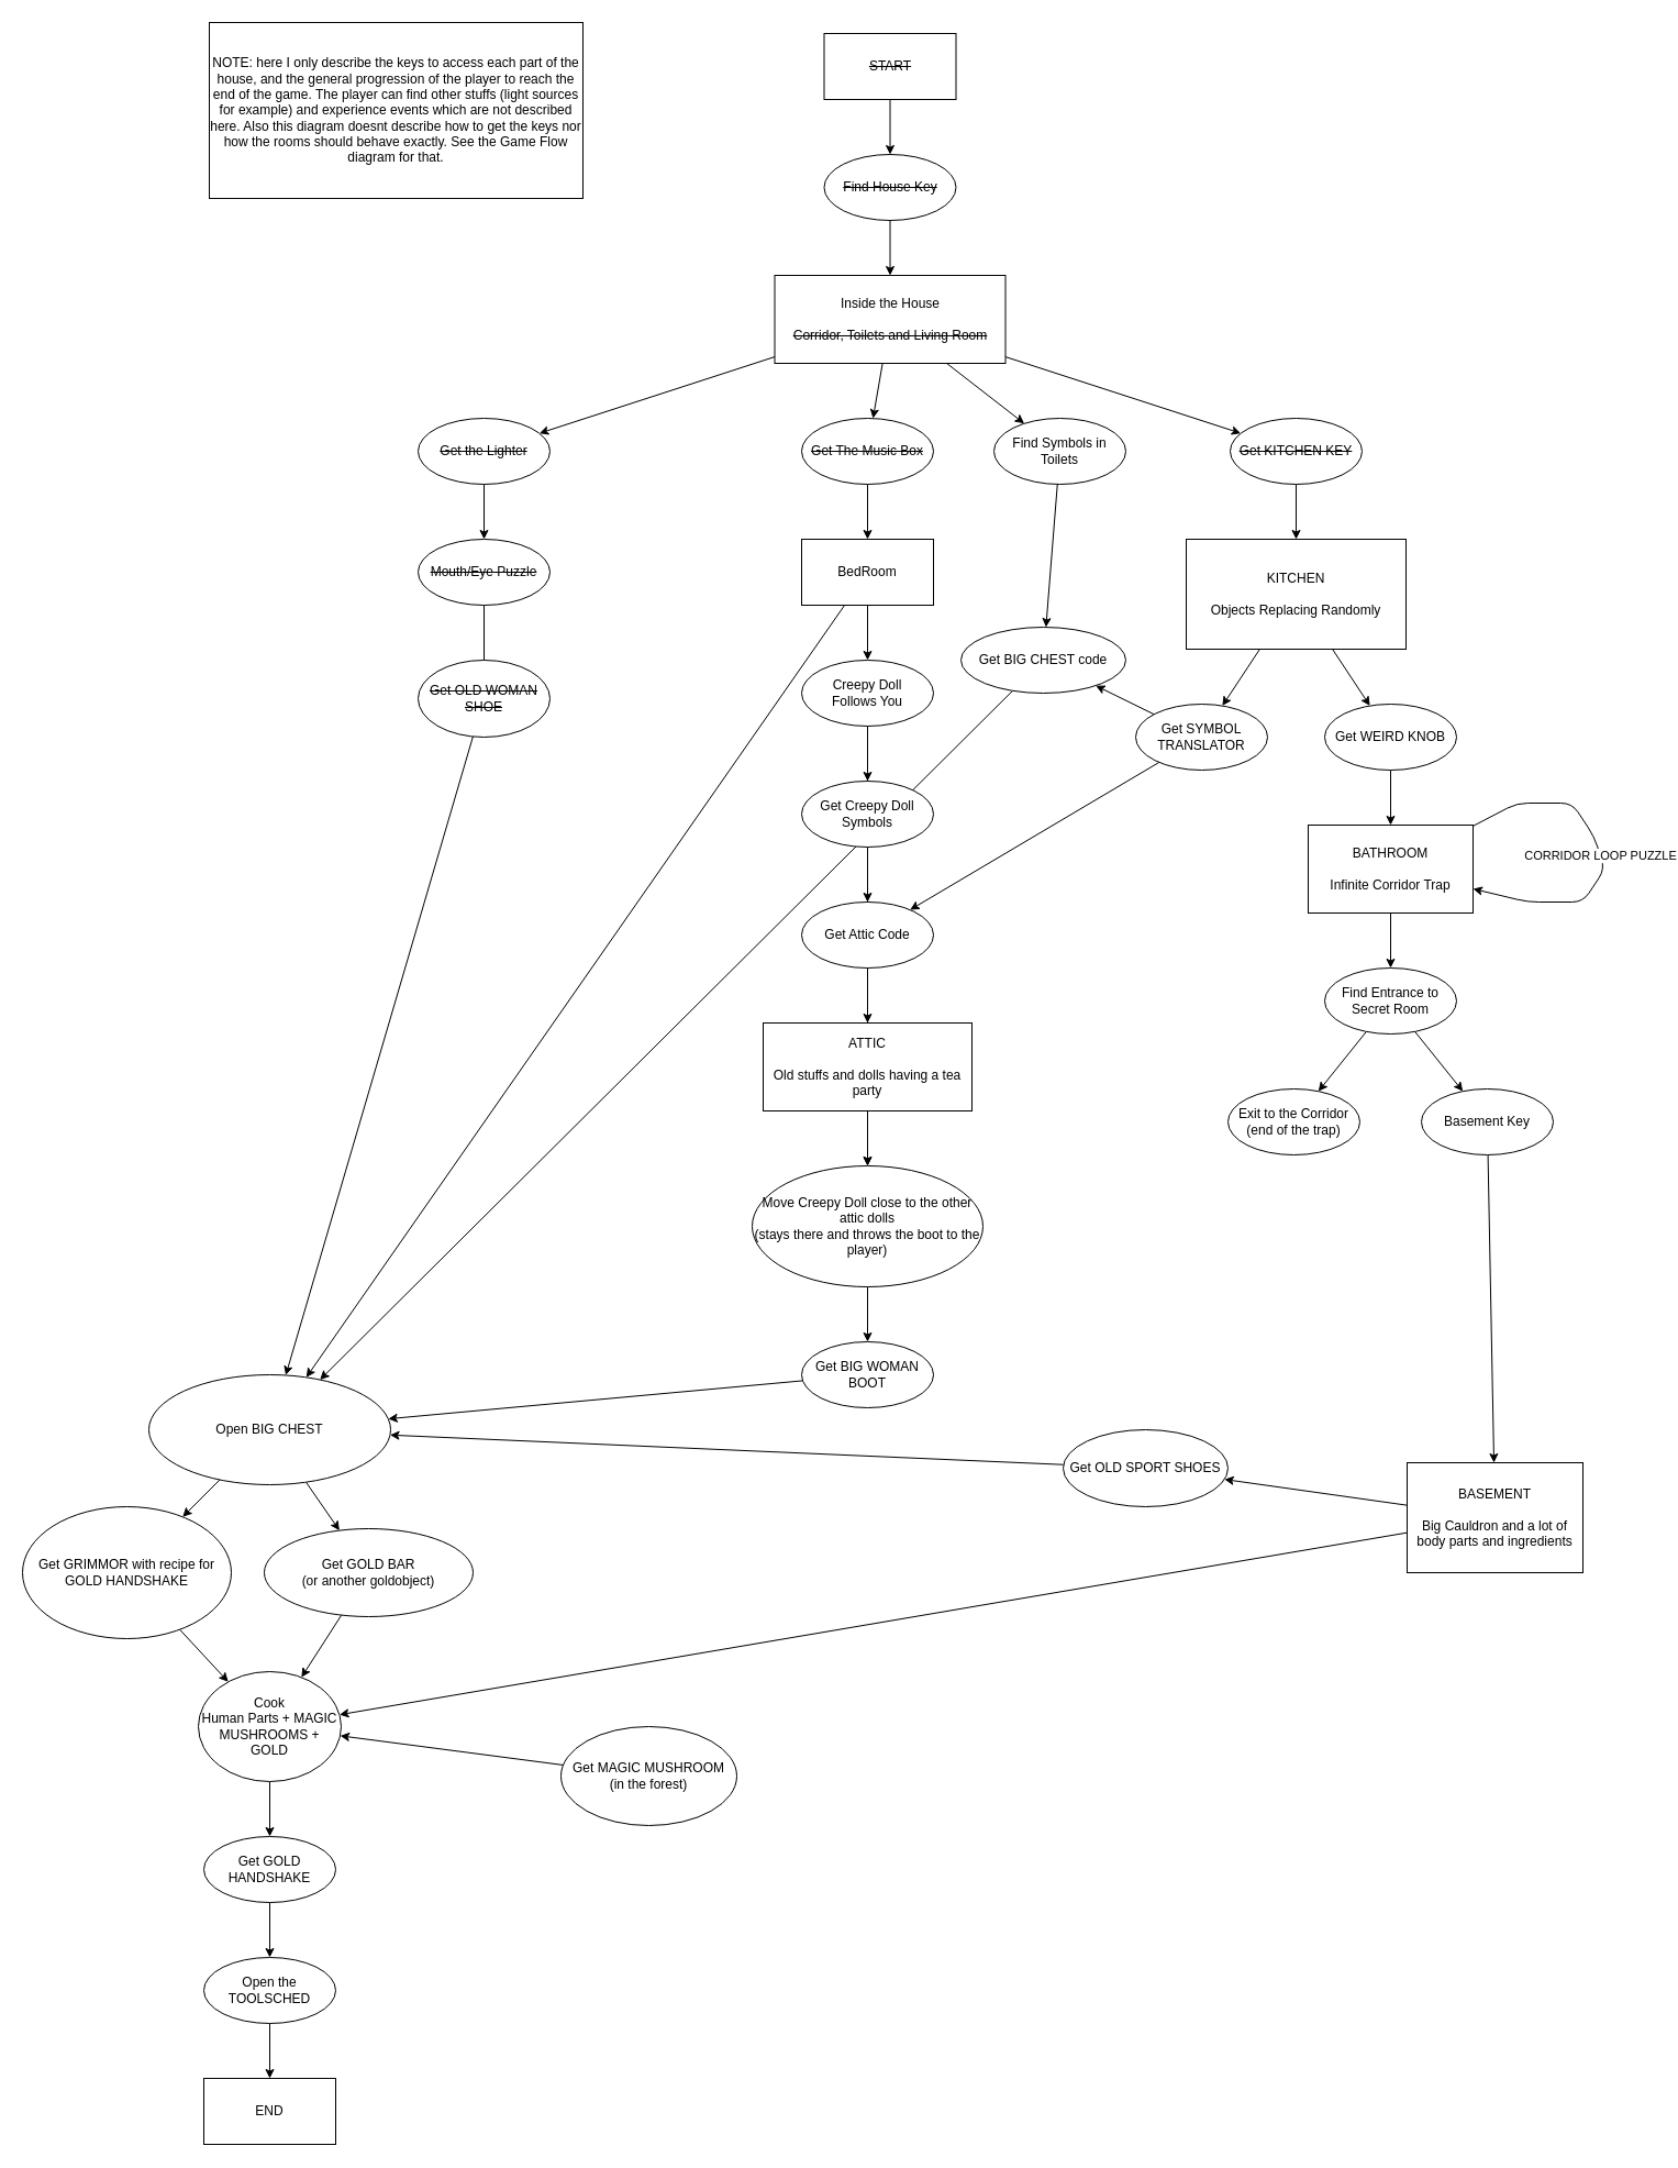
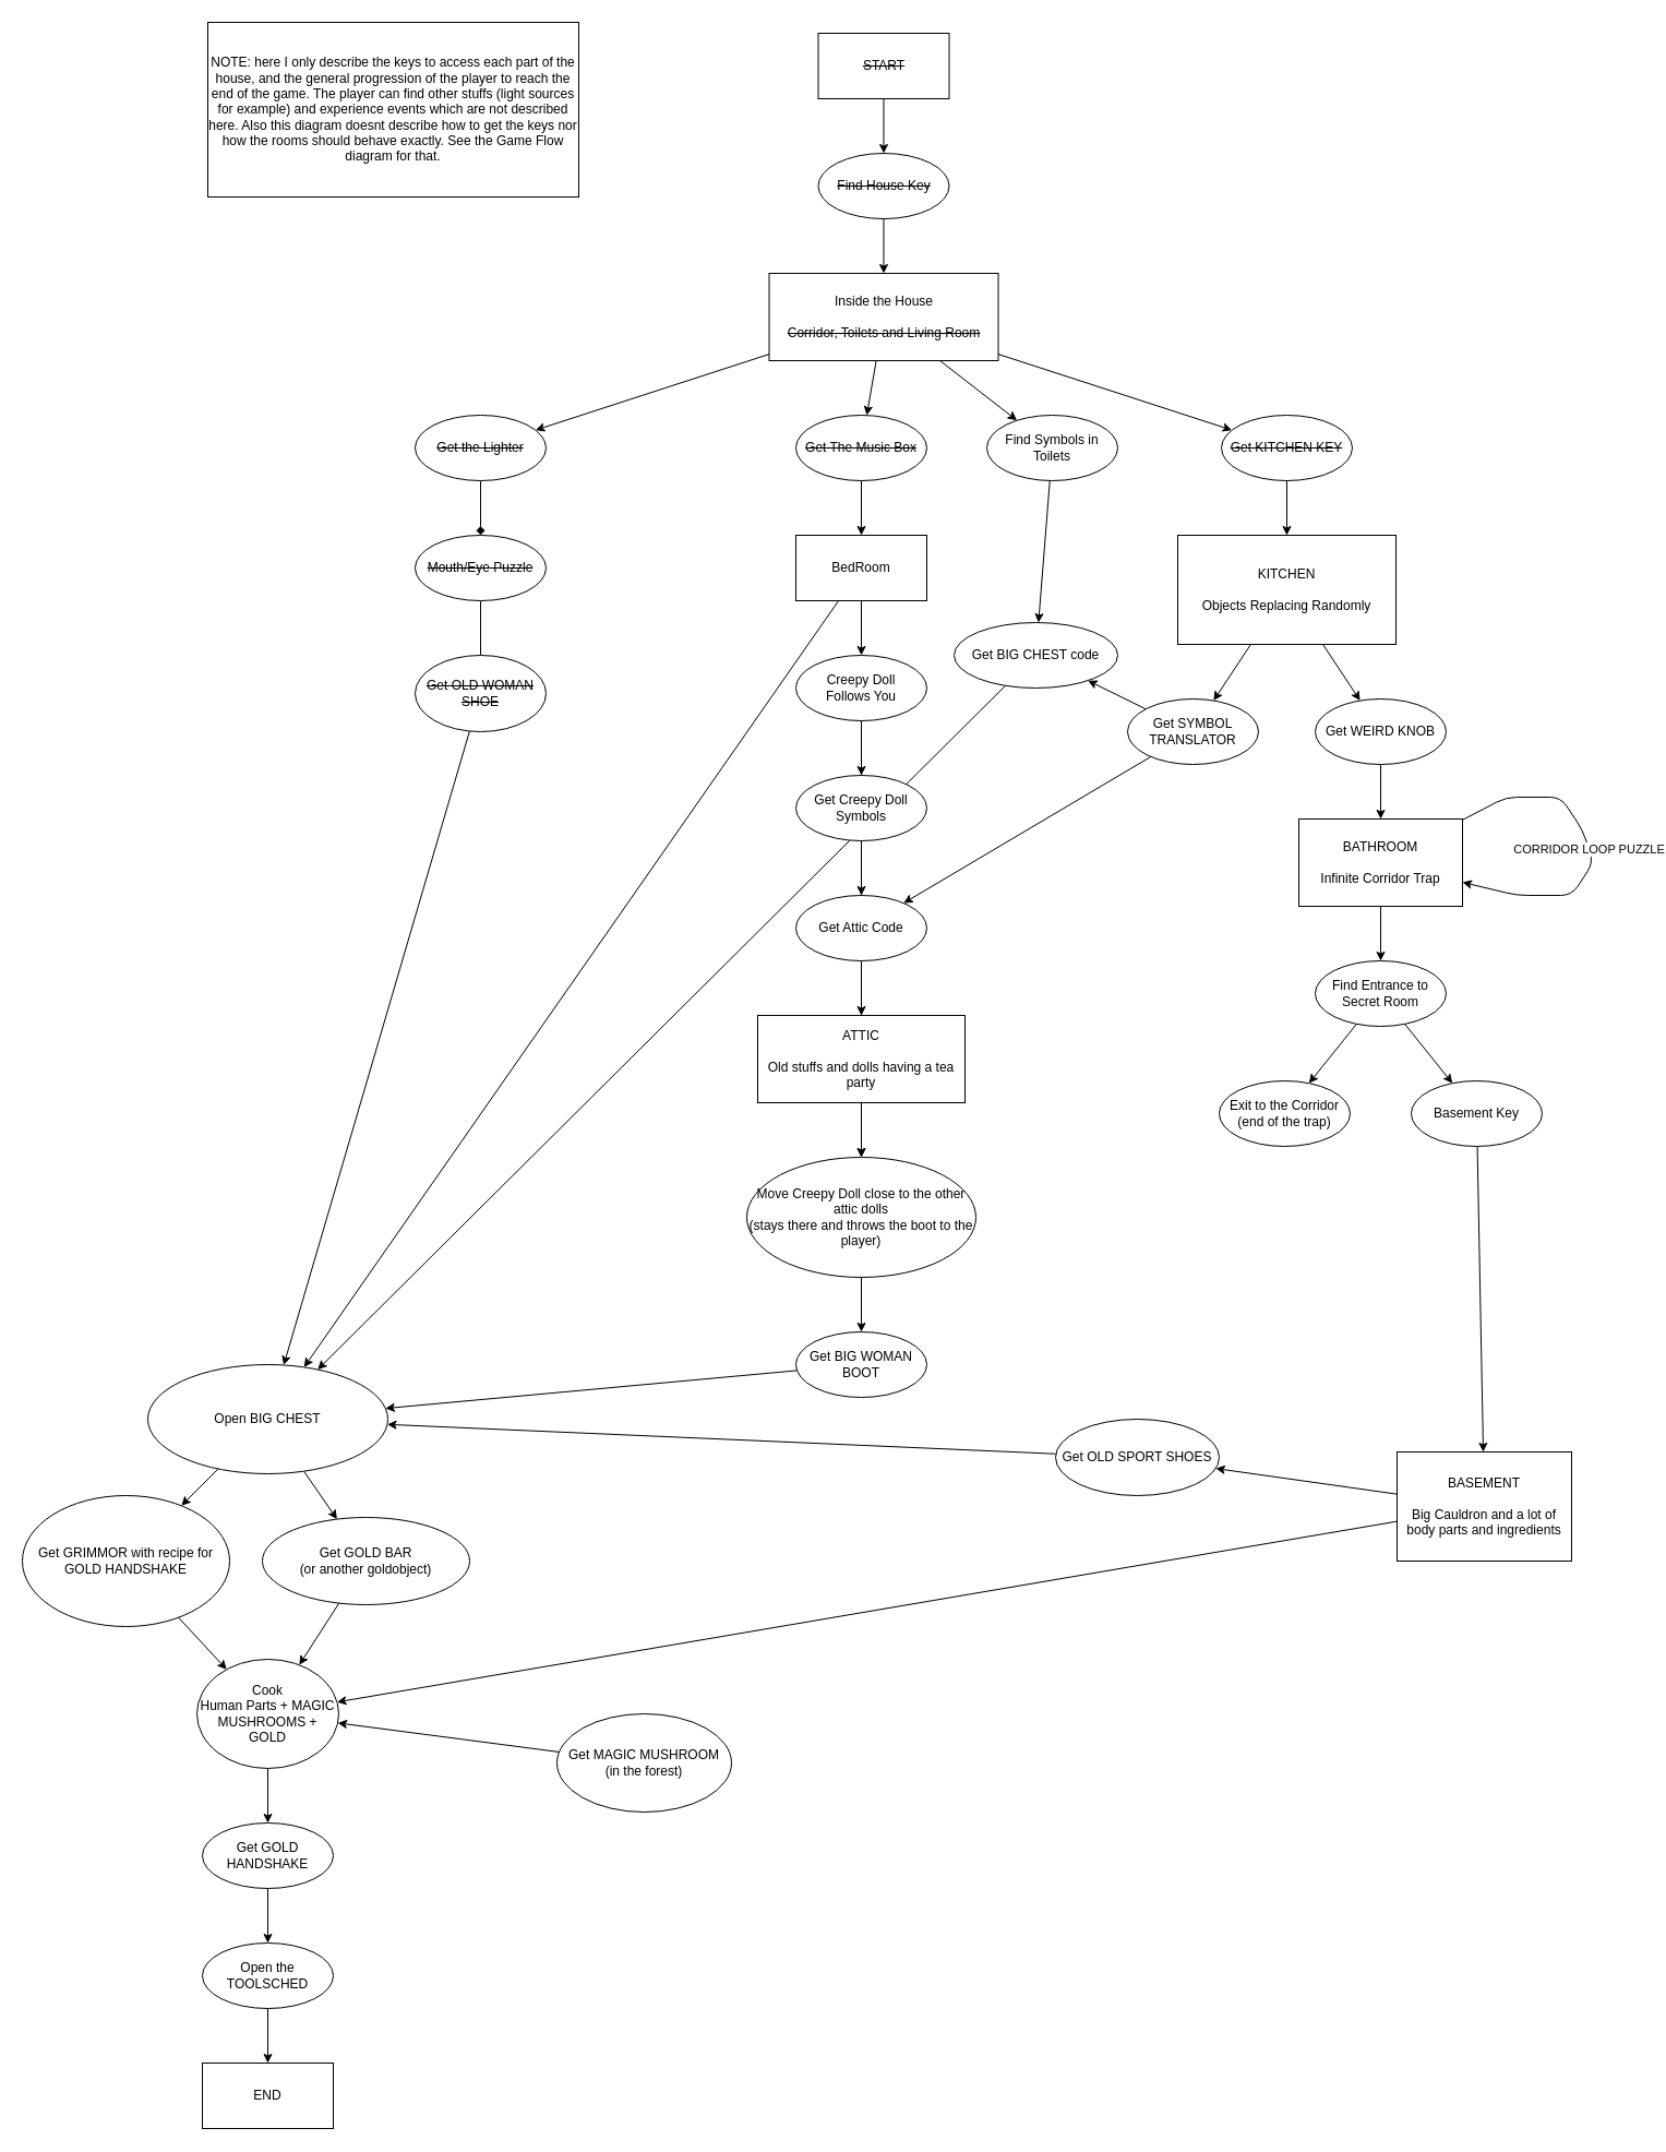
  <mxCell id="0" />
  <mxCell id="1" parent="0" />
  <mxCell id="2" value="" style="edgeStyle=none;html=1;" parent="1" source="38" target="59" edge="1"><mxGeometry relative="1" as="geometry" /></mxCell>
  <mxCell id="3" value="" style="edgeStyle=none;html=1;" parent="1" source="4" target="6" edge="1"><mxGeometry relative="1" as="geometry" /></mxCell>
  <mxCell id="4" value="&lt;strike&gt;START&lt;/strike&gt;" style="whiteSpace=wrap;html=1;" parent="1" vertex="1"><mxGeometry x="749.5" y="30" width="120" height="60" as="geometry" /></mxCell>
  <mxCell id="5" value="" style="edgeStyle=none;html=1;" parent="1" source="6" target="11" edge="1"><mxGeometry relative="1" as="geometry" /></mxCell>
  <mxCell id="6" value="&lt;strike&gt;Find House Key&lt;/strike&gt;" style="ellipse;whiteSpace=wrap;html=1;" parent="1" vertex="1"><mxGeometry x="749.5" y="140" width="120" height="60" as="geometry" /></mxCell>
  <mxCell id="7" value="" style="edgeStyle=none;html=1;" parent="1" source="11" target="13" edge="1"><mxGeometry relative="1" as="geometry" /></mxCell>
  <mxCell id="8" value="" style="edgeStyle=none;html=1;" parent="1" source="11" target="19" edge="1"><mxGeometry relative="1" as="geometry" /></mxCell>
  <mxCell id="9" value="" style="edgeStyle=none;html=1;" parent="1" source="11" target="24" edge="1"><mxGeometry relative="1" as="geometry" /></mxCell>
  <mxCell id="10" value="" style="edgeStyle=none;html=1;" parent="1" source="11" target="31" edge="1"><mxGeometry relative="1" as="geometry" /></mxCell>
  <mxCell id="11" value="Inside the House&lt;br&gt;&lt;br&gt;&lt;strike&gt;Corridor, Toilets and Living Room&lt;/strike&gt;" style="whiteSpace=wrap;html=1;" parent="1" vertex="1"><mxGeometry x="704.5" y="250" width="210" height="80" as="geometry" /></mxCell>
- <mxCell id="12" value="" style="edgeStyle=none;html=1;" parent="1" source="13" target="15" edge="1"><mxGeometry relative="1" as="geometry" /></mxCell>
+ <mxCell id="12" value="" style="edgeStyle=none;html=1;endArrow=diamond;" parent="1" source="13" target="15" edge="1"><mxGeometry relative="1" as="geometry" /></mxCell>
  <mxCell id="13" value="&lt;strike&gt;Get the Lighter&lt;/strike&gt;" style="ellipse;whiteSpace=wrap;html=1;" parent="1" vertex="1"><mxGeometry x="380" y="380" width="120" height="60" as="geometry" /></mxCell>
  <mxCell id="14" value="" style="edgeStyle=none;html=1;endArrow=none;" parent="1" source="15" target="17" edge="1"><mxGeometry relative="1" as="geometry" /></mxCell>
  <mxCell id="15" value="&lt;strike&gt;Mouth/Eye Puzzle&lt;/strike&gt;" style="ellipse;whiteSpace=wrap;html=1;" parent="1" vertex="1"><mxGeometry x="380" y="490" width="120" height="60" as="geometry" /></mxCell>
  <mxCell id="16" style="edgeStyle=none;html=1;" parent="1" source="17" target="59" edge="1"><mxGeometry relative="1" as="geometry" /></mxCell>
  <mxCell id="17" value="&lt;strike&gt;Get OLD WOMAN SHOE&lt;/strike&gt;" style="ellipse;whiteSpace=wrap;html=1;" parent="1" vertex="1"><mxGeometry x="380" y="600" width="120" height="70" as="geometry" /></mxCell>
  <mxCell id="18" value="" style="edgeStyle=none;html=1;" parent="1" source="19" target="22" edge="1"><mxGeometry relative="1" as="geometry" /></mxCell>
  <mxCell id="19" value="&lt;strike&gt;Get The Music Box&lt;/strike&gt;" style="ellipse;whiteSpace=wrap;html=1;" parent="1" vertex="1"><mxGeometry x="729" y="380" width="120" height="60" as="geometry" /></mxCell>
  <mxCell id="20" value="" style="edgeStyle=none;html=1;" parent="1" source="22" target="27" edge="1"><mxGeometry relative="1" as="geometry" /></mxCell>
  <mxCell id="21" style="edgeStyle=none;html=1;" parent="1" source="22" target="59" edge="1"><mxGeometry relative="1" as="geometry" /></mxCell>
  <mxCell id="22" value="BedRoom" style="whiteSpace=wrap;html=1;" parent="1" vertex="1"><mxGeometry x="729" y="490" width="120" height="60" as="geometry" /></mxCell>
  <mxCell id="23" value="" style="edgeStyle=none;html=1;" parent="1" source="24" target="38" edge="1"><mxGeometry relative="1" as="geometry" /></mxCell>
  <mxCell id="24" value="Find Symbols in Toilets" style="ellipse;whiteSpace=wrap;html=1;" parent="1" vertex="1"><mxGeometry x="904" y="380" width="120" height="60" as="geometry" /></mxCell>
  <mxCell id="25" value="" style="edgeStyle=none;html=1;" parent="1" source="27" target="29" edge="1"><mxGeometry relative="1" as="geometry" /></mxCell>
  <mxCell id="26" style="edgeStyle=none;html=1;" parent="1" source="27" target="74" edge="1"><mxGeometry relative="1" as="geometry" /></mxCell>
  <mxCell id="27" value="Creepy Doll&lt;br&gt;Follows You" style="ellipse;whiteSpace=wrap;html=1;" parent="1" vertex="1"><mxGeometry x="729" y="600" width="120" height="60" as="geometry" /></mxCell>
  <mxCell id="28" style="edgeStyle=none;html=1;" parent="1" source="29" target="40" edge="1"><mxGeometry relative="1" as="geometry" /></mxCell>
  <mxCell id="29" value="Get Creepy Doll&lt;br&gt;Symbols" style="ellipse;whiteSpace=wrap;html=1;" parent="1" vertex="1"><mxGeometry x="729" y="710" width="120" height="60" as="geometry" /></mxCell>
  <mxCell id="30" value="" style="edgeStyle=none;html=1;" parent="1" source="31" target="34" edge="1"><mxGeometry relative="1" as="geometry" /></mxCell>
  <mxCell id="31" value="&lt;strike&gt;Get KITCHEN KEY&lt;/strike&gt;" style="ellipse;whiteSpace=wrap;html=1;" parent="1" vertex="1"><mxGeometry x="1119" y="380" width="120" height="60" as="geometry" /></mxCell>
  <mxCell id="32" value="" style="edgeStyle=none;html=1;" parent="1" source="34" target="37" edge="1"><mxGeometry relative="1" as="geometry" /></mxCell>
  <mxCell id="33" value="" style="edgeStyle=none;html=1;" parent="1" source="34" target="44" edge="1"><mxGeometry relative="1" as="geometry" /></mxCell>
  <mxCell id="34" value="KITCHEN&lt;br&gt;&lt;br&gt;Objects Replacing Randomly" style="whiteSpace=wrap;html=1;" parent="1" vertex="1"><mxGeometry x="1079" y="490" width="200" height="100" as="geometry" /></mxCell>
  <mxCell id="35" style="edgeStyle=none;html=1;" parent="1" source="37" target="38" edge="1"><mxGeometry relative="1" as="geometry" /></mxCell>
  <mxCell id="36" value="" style="edgeStyle=none;html=1;" parent="1" source="37" target="40" edge="1"><mxGeometry relative="1" as="geometry" /></mxCell>
  <mxCell id="37" value="Get SYMBOL TRANSLATOR" style="ellipse;whiteSpace=wrap;html=1;" parent="1" vertex="1"><mxGeometry x="1033" y="640" width="120" height="60" as="geometry" /></mxCell>
  <mxCell id="38" value="Get BIG CHEST code" style="ellipse;whiteSpace=wrap;html=1;" parent="1" vertex="1"><mxGeometry x="874" y="570" width="150" height="60" as="geometry" /></mxCell>
  <mxCell id="39" value="" style="edgeStyle=none;html=1;" parent="1" source="40" target="42" edge="1"><mxGeometry relative="1" as="geometry" /></mxCell>
  <mxCell id="40" value="Get Attic Code" style="ellipse;whiteSpace=wrap;html=1;" parent="1" vertex="1"><mxGeometry x="729" y="820" width="120" height="60" as="geometry" /></mxCell>
  <mxCell id="41" value="" style="edgeStyle=none;html=1;" parent="1" source="42" target="74" edge="1"><mxGeometry relative="1" as="geometry" /></mxCell>
  <mxCell id="42" value="ATTIC&lt;br&gt;&lt;br&gt;Old stuffs and dolls having a tea party" style="whiteSpace=wrap;html=1;" parent="1" vertex="1"><mxGeometry x="694" y="930" width="190" height="80" as="geometry" /></mxCell>
  <mxCell id="43" value="" style="edgeStyle=none;html=1;" parent="1" source="44" target="46" edge="1"><mxGeometry relative="1" as="geometry" /></mxCell>
  <mxCell id="44" value="Get WEIRD KNOB" style="ellipse;whiteSpace=wrap;html=1;" parent="1" vertex="1"><mxGeometry x="1205" y="640" width="120" height="60" as="geometry" /></mxCell>
  <mxCell id="45" value="" style="edgeStyle=none;html=1;" parent="1" source="46" target="50" edge="1"><mxGeometry relative="1" as="geometry" /></mxCell>
  <mxCell id="46" value="BATHROOM&lt;br&gt;&lt;br&gt;Infinite Corridor Trap" style="whiteSpace=wrap;html=1;" parent="1" vertex="1"><mxGeometry x="1190" y="750" width="150" height="80" as="geometry" /></mxCell>
  <mxCell id="47" value="CORRIDOR LOOP PUZZLE" style="edgeStyle=none;html=1;" parent="1" source="46" target="46" edge="1"><mxGeometry relative="1" as="geometry"><Array as="points"><mxPoint x="1380" y="730" /><mxPoint x="1430" y="730" /><mxPoint x="1450" y="760" /><mxPoint x="1460" y="790" /><mxPoint x="1440" y="820" /><mxPoint x="1390" y="820" /></Array></mxGeometry></mxCell>
  <mxCell id="48" value="" style="edgeStyle=none;html=1;" parent="1" source="50" target="51" edge="1"><mxGeometry relative="1" as="geometry" /></mxCell>
  <mxCell id="49" value="" style="edgeStyle=none;html=1;" parent="1" source="50" target="53" edge="1"><mxGeometry relative="1" as="geometry" /></mxCell>
  <mxCell id="50" value="Find Entrance to Secret Room" style="ellipse;whiteSpace=wrap;html=1;" parent="1" vertex="1"><mxGeometry x="1205" y="880" width="120" height="60" as="geometry" /></mxCell>
  <mxCell id="51" value="Exit to the Corridor&lt;br&gt;(end of the trap)" style="ellipse;whiteSpace=wrap;html=1;" parent="1" vertex="1"><mxGeometry x="1117" y="990" width="120" height="60" as="geometry" /></mxCell>
  <mxCell id="52" value="" style="edgeStyle=none;html=1;" parent="1" source="53" target="56" edge="1"><mxGeometry relative="1" as="geometry" /></mxCell>
  <mxCell id="53" value="Basement Key" style="ellipse;whiteSpace=wrap;html=1;" parent="1" vertex="1"><mxGeometry x="1293" y="990" width="120" height="60" as="geometry" /></mxCell>
  <mxCell id="54" value="" style="edgeStyle=none;html=1;" parent="1" source="56" target="61" edge="1"><mxGeometry relative="1" as="geometry" /></mxCell>
  <mxCell id="55" value="" style="edgeStyle=none;html=1;" parent="1" source="56" target="72" edge="1"><mxGeometry relative="1" as="geometry" /></mxCell>
  <mxCell id="56" value="BASEMENT&lt;br&gt;&lt;br&gt;Big Cauldron and a lot of body parts and ingredients" style="whiteSpace=wrap;html=1;" parent="1" vertex="1"><mxGeometry x="1280" y="1330" width="160" height="100" as="geometry" /></mxCell>
  <mxCell id="57" value="" style="edgeStyle=none;html=1;" parent="1" source="59" target="63" edge="1"><mxGeometry relative="1" as="geometry" /></mxCell>
  <mxCell id="58" value="" style="edgeStyle=none;html=1;" parent="1" source="59" target="79" edge="1"><mxGeometry relative="1" as="geometry" /></mxCell>
  <mxCell id="59" value="Open BIG CHEST" style="ellipse;whiteSpace=wrap;html=1;" parent="1" vertex="1"><mxGeometry x="135" y="1250" width="220" height="100" as="geometry" /></mxCell>
  <mxCell id="60" value="" style="edgeStyle=none;html=1;" parent="1" source="61" target="67" edge="1"><mxGeometry relative="1" as="geometry" /></mxCell>
  <mxCell id="61" value="Cook&lt;br&gt;Human Parts + MAGIC MUSHROOMS + GOLD" style="ellipse;whiteSpace=wrap;html=1;" parent="1" vertex="1"><mxGeometry x="180" y="1520" width="130" height="100" as="geometry" /></mxCell>
  <mxCell id="62" style="edgeStyle=none;html=1;" parent="1" source="63" target="61" edge="1"><mxGeometry relative="1" as="geometry" /></mxCell>
  <mxCell id="63" value="Get GOLD BAR&lt;br&gt;(or another goldobject)" style="ellipse;whiteSpace=wrap;html=1;" parent="1" vertex="1"><mxGeometry x="240" y="1390" width="190" height="80" as="geometry" /></mxCell>
  <mxCell id="64" style="edgeStyle=none;html=1;" parent="1" source="65" target="61" edge="1"><mxGeometry relative="1" as="geometry" /></mxCell>
  <mxCell id="65" value="Get MAGIC MUSHROOM&lt;br&gt;(in the forest)" style="ellipse;whiteSpace=wrap;html=1;" parent="1" vertex="1"><mxGeometry x="510" y="1570" width="160" height="90" as="geometry" /></mxCell>
  <mxCell id="66" value="" style="edgeStyle=none;html=1;" parent="1" source="67" target="69" edge="1"><mxGeometry relative="1" as="geometry" /></mxCell>
  <mxCell id="67" value="Get GOLD HANDSHAKE" style="ellipse;whiteSpace=wrap;html=1;" parent="1" vertex="1"><mxGeometry x="185" y="1670" width="120" height="60" as="geometry" /></mxCell>
  <mxCell id="68" value="" style="edgeStyle=none;html=1;" parent="1" source="69" target="70" edge="1"><mxGeometry relative="1" as="geometry" /></mxCell>
  <mxCell id="69" value="Open the TOOLSCHED" style="ellipse;whiteSpace=wrap;html=1;" parent="1" vertex="1"><mxGeometry x="185" y="1780" width="120" height="60" as="geometry" /></mxCell>
  <mxCell id="70" value="END" style="whiteSpace=wrap;html=1;" parent="1" vertex="1"><mxGeometry x="185" y="1890" width="120" height="60" as="geometry" /></mxCell>
  <mxCell id="71" style="edgeStyle=none;html=1;" parent="1" source="72" target="59" edge="1"><mxGeometry relative="1" as="geometry" /></mxCell>
  <mxCell id="72" value="Get OLD SPORT SHOES" style="ellipse;whiteSpace=wrap;html=1;" parent="1" vertex="1"><mxGeometry x="967" y="1300" width="150" height="70" as="geometry" /></mxCell>
  <mxCell id="73" value="" style="edgeStyle=none;html=1;" parent="1" source="74" target="76" edge="1"><mxGeometry relative="1" as="geometry" /></mxCell>
  <mxCell id="74" value="Move Creepy Doll close to the other attic dolls&lt;br&gt;(stays there and throws the boot to the player)" style="ellipse;whiteSpace=wrap;html=1;" parent="1" vertex="1"><mxGeometry x="684" y="1060" width="210" height="110" as="geometry" /></mxCell>
  <mxCell id="75" style="edgeStyle=none;html=1;" parent="1" source="76" target="59" edge="1"><mxGeometry relative="1" as="geometry" /></mxCell>
  <mxCell id="76" value="Get BIG WOMAN BOOT" style="ellipse;whiteSpace=wrap;html=1;" parent="1" vertex="1"><mxGeometry x="729" y="1220" width="120" height="60" as="geometry" /></mxCell>
  <mxCell id="77" value="NOTE: here I only describe the keys to access each part of the house, and the general progression of the player to reach the end of the game. The player can find other stuffs (light sources for example) and experience events which are not described here. Also this diagram doesnt describe how to get the keys nor how the rooms should behave exactly. See the Game Flow diagram for that." style="whiteSpace=wrap;html=1;" parent="1" vertex="1"><mxGeometry x="190" y="20" width="340" height="160" as="geometry" /></mxCell>
  <mxCell id="78" style="edgeStyle=none;html=1;" parent="1" source="79" target="61" edge="1"><mxGeometry relative="1" as="geometry" /></mxCell>
  <mxCell id="79" value="Get GRIMMOR with recipe for GOLD HANDSHAKE" style="ellipse;whiteSpace=wrap;html=1;" parent="1" vertex="1"><mxGeometry x="20" y="1370" width="190" height="120" as="geometry" /></mxCell>
